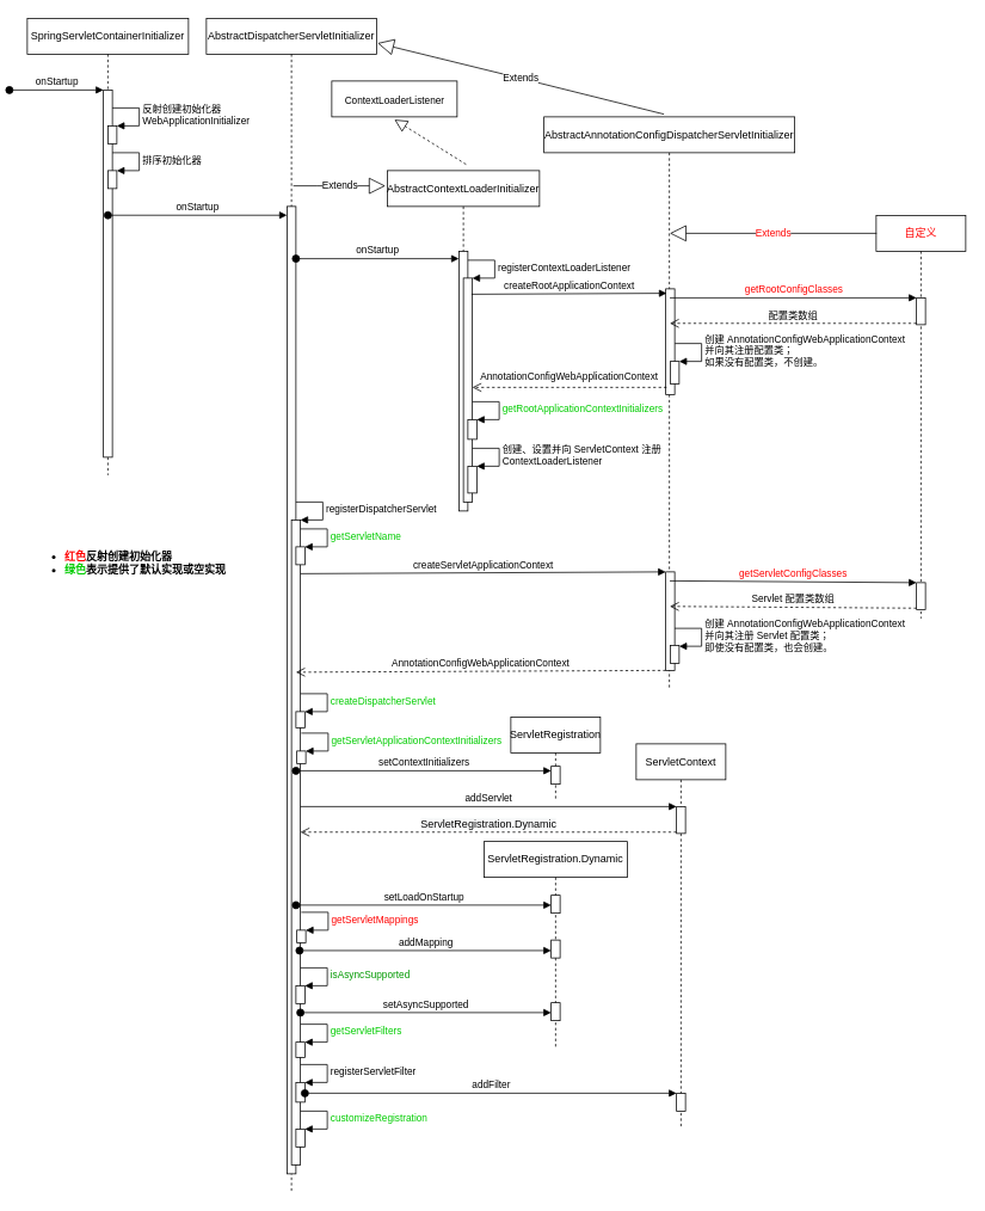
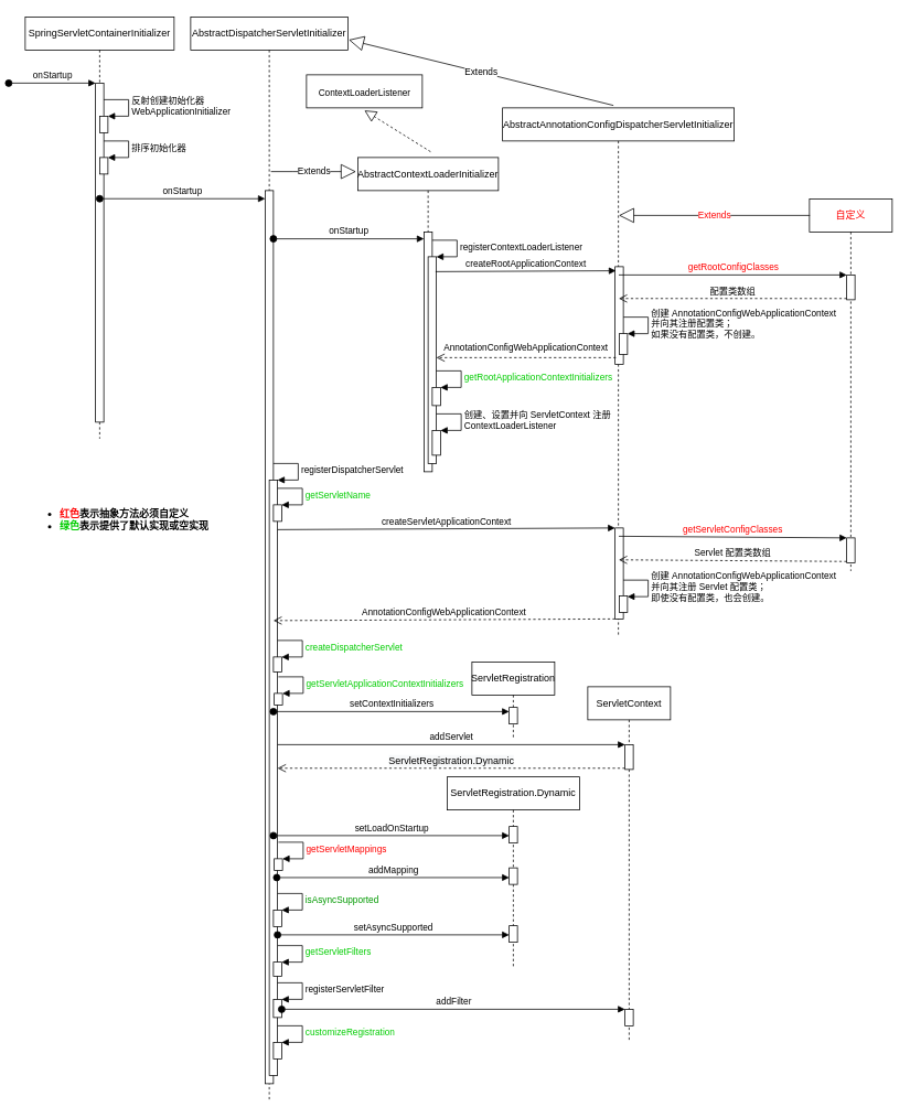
  <mxCell id="0" />
  <mxCell id="1" parent="0" />
  <mxCell id="2" value="SpringServletContainerInitializer" style="shape=umlLifeline;perimeter=lifelinePerimeter;whiteSpace=wrap;html=1;container=1;collapsible=0;recursiveResize=0;outlineConnect=0;" vertex="1" parent="1"><mxGeometry x="20" y="20" width="180" height="510" as="geometry" /></mxCell>
  <mxCell id="3" value="" style="html=1;points=[];perimeter=orthogonalPerimeter;" vertex="1" parent="2"><mxGeometry x="85" y="80" width="10" height="410" as="geometry" /></mxCell>
  <mxCell id="4" value="onStartup" style="html=1;verticalAlign=bottom;startArrow=oval;endArrow=block;startSize=8;rounded=0;" edge="1" target="3" parent="2"><mxGeometry relative="1" as="geometry"><mxPoint x="-20" y="80" as="sourcePoint" /></mxGeometry></mxCell>
  <mxCell id="5" value="" style="html=1;points=[];perimeter=orthogonalPerimeter;" vertex="1" parent="2"><mxGeometry x="90" y="120" width="10" height="20" as="geometry" /></mxCell>
  <mxCell id="6" value="反射创建初始化器&lt;br&gt;WebApplicationInitializer" style="edgeStyle=orthogonalEdgeStyle;html=1;align=left;spacingLeft=2;endArrow=block;rounded=0;entryX=1;entryY=0;" edge="1" target="5" parent="2"><mxGeometry relative="1" as="geometry"><mxPoint x="95" y="100" as="sourcePoint" /><Array as="points"><mxPoint x="125" y="100" /></Array></mxGeometry></mxCell>
  <mxCell id="7" value="" style="html=1;points=[];perimeter=orthogonalPerimeter;" vertex="1" parent="2"><mxGeometry x="90" y="170" width="10" height="20" as="geometry" /></mxCell>
  <mxCell id="8" value="排序初始化器" style="edgeStyle=orthogonalEdgeStyle;html=1;align=left;spacingLeft=2;endArrow=block;rounded=0;entryX=1;entryY=0;" edge="1" target="7" parent="2"><mxGeometry relative="1" as="geometry"><mxPoint x="95" y="150" as="sourcePoint" /><Array as="points"><mxPoint x="125" y="150" /></Array></mxGeometry></mxCell>
  <mxCell id="9" value="AbstractDispatcherServletInitializer" style="shape=umlLifeline;perimeter=lifelinePerimeter;whiteSpace=wrap;html=1;container=1;collapsible=0;recursiveResize=0;outlineConnect=0;" vertex="1" parent="1"><mxGeometry x="220" y="20" width="190" height="1310" as="geometry" /></mxCell>
  <mxCell id="10" value="" style="html=1;points=[];perimeter=orthogonalPerimeter;" vertex="1" parent="9"><mxGeometry x="90" y="210" width="10" height="1080" as="geometry" /></mxCell>
  <mxCell id="11" value="" style="html=1;points=[];perimeter=orthogonalPerimeter;" vertex="1" parent="9"><mxGeometry x="95" y="560" width="10" height="720" as="geometry" /></mxCell>
  <mxCell id="12" value="registerDispatcherServlet" style="edgeStyle=orthogonalEdgeStyle;html=1;align=left;spacingLeft=2;endArrow=block;rounded=0;entryX=1;entryY=0;" edge="1" target="11" parent="9"><mxGeometry relative="1" as="geometry"><mxPoint x="100" y="540" as="sourcePoint" /><Array as="points"><mxPoint x="130" y="540" /></Array></mxGeometry></mxCell>
  <mxCell id="13" value="" style="html=1;points=[];perimeter=orthogonalPerimeter;" vertex="1" parent="9"><mxGeometry x="100" y="590" width="10" height="20" as="geometry" /></mxCell>
  <mxCell id="14" value="&lt;font color=&quot;#00cc00&quot;&gt;getServletName&lt;/font&gt;" style="edgeStyle=orthogonalEdgeStyle;html=1;align=left;spacingLeft=2;endArrow=block;rounded=0;entryX=1;entryY=0;" edge="1" target="13" parent="9"><mxGeometry relative="1" as="geometry"><mxPoint x="105" y="570" as="sourcePoint" /><Array as="points"><mxPoint x="135" y="570" /></Array></mxGeometry></mxCell>
  <mxCell id="15" value="" style="html=1;points=[];perimeter=orthogonalPerimeter;fontColor=#000000;" vertex="1" parent="9"><mxGeometry x="100" y="774" width="10" height="18" as="geometry" /></mxCell>
  <mxCell id="16" value="&lt;font color=&quot;#00cc00&quot;&gt;createDispatcherServlet&lt;/font&gt;" style="edgeStyle=orthogonalEdgeStyle;html=1;align=left;spacingLeft=2;endArrow=block;rounded=0;entryX=1;entryY=0;fontColor=#000000;" edge="1" target="15" parent="9"><mxGeometry relative="1" as="geometry"><mxPoint x="105" y="754" as="sourcePoint" /><Array as="points"><mxPoint x="135" y="754" /></Array></mxGeometry></mxCell>
  <mxCell id="17" value="" style="html=1;points=[];perimeter=orthogonalPerimeter;fontColor=#000000;" vertex="1" parent="9"><mxGeometry x="101" y="818" width="10" height="14" as="geometry" /></mxCell>
  <mxCell id="18" value="&lt;font color=&quot;#00cc00&quot;&gt;getServletApplicationContextInitializers&lt;/font&gt;" style="edgeStyle=orthogonalEdgeStyle;html=1;align=left;spacingLeft=2;endArrow=block;rounded=0;entryX=1;entryY=0;fontColor=#000000;" edge="1" target="17" parent="9"><mxGeometry relative="1" as="geometry"><mxPoint x="106" y="798" as="sourcePoint" /><Array as="points"><mxPoint x="136" y="798" /></Array></mxGeometry></mxCell>
  <mxCell id="19" value="" style="html=1;points=[];perimeter=orthogonalPerimeter;fontColor=#000000;" vertex="1" parent="9"><mxGeometry x="101" y="1018" width="10" height="14" as="geometry" /></mxCell>
  <mxCell id="20" value="&lt;font color=&quot;#ff0000&quot;&gt;getServletMappings&lt;/font&gt;" style="edgeStyle=orthogonalEdgeStyle;html=1;align=left;spacingLeft=2;endArrow=block;rounded=0;entryX=1;entryY=0;fontColor=#000000;" edge="1" target="19" parent="9"><mxGeometry relative="1" as="geometry"><mxPoint x="106" y="998" as="sourcePoint" /><Array as="points"><mxPoint x="136" y="998" /></Array></mxGeometry></mxCell>
  <mxCell id="21" value="" style="html=1;points=[];perimeter=orthogonalPerimeter;fontColor=#000000;" vertex="1" parent="9"><mxGeometry x="100" y="1080" width="10" height="20" as="geometry" /></mxCell>
  <mxCell id="22" value="&lt;font color=&quot;#009900&quot;&gt;isAsyncSupported&lt;/font&gt;" style="edgeStyle=orthogonalEdgeStyle;html=1;align=left;spacingLeft=2;endArrow=block;rounded=0;entryX=1;entryY=0;fontColor=#000000;" edge="1" target="21" parent="9"><mxGeometry relative="1" as="geometry"><mxPoint x="105" y="1060" as="sourcePoint" /><Array as="points"><mxPoint x="135" y="1060" /></Array></mxGeometry></mxCell>
  <mxCell id="23" value="" style="html=1;points=[];perimeter=orthogonalPerimeter;fontColor=#000000;" vertex="1" parent="9"><mxGeometry x="100" y="1143" width="10" height="17" as="geometry" /></mxCell>
  <mxCell id="24" value="&lt;font color=&quot;#00cc00&quot;&gt;getServletFilters&lt;/font&gt;" style="edgeStyle=orthogonalEdgeStyle;html=1;align=left;spacingLeft=2;endArrow=block;rounded=0;entryX=1;entryY=0;fontColor=#000000;" edge="1" target="23" parent="9"><mxGeometry relative="1" as="geometry"><mxPoint x="105" y="1123" as="sourcePoint" /><Array as="points"><mxPoint x="135" y="1123" /></Array></mxGeometry></mxCell>
  <mxCell id="25" value="" style="html=1;points=[];perimeter=orthogonalPerimeter;fontColor=#000000;" vertex="1" parent="9"><mxGeometry x="100" y="1188" width="10" height="22" as="geometry" /></mxCell>
  <mxCell id="26" value="registerServletFilter" style="edgeStyle=orthogonalEdgeStyle;html=1;align=left;spacingLeft=2;endArrow=block;rounded=0;entryX=1;entryY=0;fontColor=#000000;" edge="1" target="25" parent="9"><mxGeometry relative="1" as="geometry"><mxPoint x="105" y="1168" as="sourcePoint" /><Array as="points"><mxPoint x="135" y="1168" /></Array></mxGeometry></mxCell>
  <mxCell id="27" value="" style="html=1;points=[];perimeter=orthogonalPerimeter;fontColor=#000000;" vertex="1" parent="9"><mxGeometry x="100" y="1240" width="10" height="20" as="geometry" /></mxCell>
  <mxCell id="28" value="&lt;font color=&quot;#00cc00&quot;&gt;customizeRegistration&lt;/font&gt;" style="edgeStyle=orthogonalEdgeStyle;html=1;align=left;spacingLeft=2;endArrow=block;rounded=0;entryX=1;entryY=0;fontColor=#000000;" edge="1" target="27" parent="9"><mxGeometry relative="1" as="geometry"><mxPoint x="105" y="1220" as="sourcePoint" /><Array as="points"><mxPoint x="135" y="1220" /></Array></mxGeometry></mxCell>
  <mxCell id="29" value="onStartup" style="html=1;verticalAlign=bottom;startArrow=oval;endArrow=block;startSize=8;rounded=0;exitX=0.5;exitY=0.341;exitDx=0;exitDy=0;exitPerimeter=0;" edge="1" target="10" parent="1" source="3"><mxGeometry relative="1" as="geometry"><mxPoint x="295" y="240" as="sourcePoint" /></mxGeometry></mxCell>
  <mxCell id="30" value="AbstractContextLoaderInitializer" style="shape=umlLifeline;perimeter=lifelinePerimeter;whiteSpace=wrap;html=1;container=1;collapsible=0;recursiveResize=0;outlineConnect=0;" vertex="1" parent="1"><mxGeometry x="422" y="190" width="170" height="380" as="geometry" /></mxCell>
  <mxCell id="31" value="" style="html=1;points=[];perimeter=orthogonalPerimeter;" vertex="1" parent="30"><mxGeometry x="80" y="90" width="10" height="290" as="geometry" /></mxCell>
  <mxCell id="32" value="" style="html=1;points=[];perimeter=orthogonalPerimeter;" vertex="1" parent="30"><mxGeometry x="85" y="120" width="10" height="250" as="geometry" /></mxCell>
  <mxCell id="33" value="registerContextLoaderListener" style="edgeStyle=orthogonalEdgeStyle;html=1;align=left;spacingLeft=2;endArrow=block;rounded=0;entryX=1;entryY=0;" edge="1" target="32" parent="30"><mxGeometry relative="1" as="geometry"><mxPoint x="90" y="100" as="sourcePoint" /><Array as="points"><mxPoint x="120" y="100" /></Array></mxGeometry></mxCell>
  <mxCell id="34" value="" style="html=1;points=[];perimeter=orthogonalPerimeter;" vertex="1" parent="30"><mxGeometry x="90" y="330" width="10" height="30" as="geometry" /></mxCell>
  <mxCell id="35" value="创建、设置并向 ServletContext 注册&lt;br&gt;ContextLoaderListener" style="edgeStyle=orthogonalEdgeStyle;html=1;align=left;spacingLeft=2;endArrow=block;rounded=0;entryX=1;entryY=0;" edge="1" target="34" parent="30"><mxGeometry relative="1" as="geometry"><mxPoint x="95" y="310" as="sourcePoint" /><Array as="points"><mxPoint x="125" y="310" /></Array></mxGeometry></mxCell>
  <mxCell id="36" value="" style="html=1;points=[];perimeter=orthogonalPerimeter;fontSize=18;fontColor=#000000;" vertex="1" parent="30"><mxGeometry x="90" y="278" width="10" height="22" as="geometry" /></mxCell>
  <mxCell id="37" value="&lt;font color=&quot;#00cc00&quot;&gt;getRootApplicationContextInitializers&lt;/font&gt;" style="edgeStyle=orthogonalEdgeStyle;html=1;align=left;spacingLeft=2;endArrow=block;rounded=0;entryX=1;entryY=0;fontSize=11;fontColor=#000000;" edge="1" target="36" parent="30"><mxGeometry relative="1" as="geometry"><mxPoint x="95" y="258" as="sourcePoint" /><Array as="points"><mxPoint x="125" y="258" /></Array></mxGeometry></mxCell>
  <mxCell id="38" value="onStartup" style="html=1;verticalAlign=bottom;startArrow=oval;endArrow=block;startSize=8;rounded=0;exitX=1;exitY=0.054;exitDx=0;exitDy=0;exitPerimeter=0;" edge="1" target="31" parent="1" source="10"><mxGeometry relative="1" as="geometry"><mxPoint x="340" y="250" as="sourcePoint" /></mxGeometry></mxCell>
  <mxCell id="39" value="AbstractAnnotationConfigDispatcherServletInitializer" style="shape=umlLifeline;perimeter=lifelinePerimeter;whiteSpace=wrap;html=1;container=1;collapsible=0;recursiveResize=0;outlineConnect=0;" vertex="1" parent="1"><mxGeometry x="597" y="130" width="280" height="640" as="geometry" /></mxCell>
  <mxCell id="40" value="创建 AnnotationConfigWebApplicationContext&lt;br&gt;并向其注册配置类；&lt;br&gt;如果没有配置类，不创建。" style="edgeStyle=orthogonalEdgeStyle;html=1;align=left;spacingLeft=2;endArrow=block;rounded=0;entryX=1;entryY=0;" edge="1" target="42" parent="39"><mxGeometry relative="1" as="geometry"><mxPoint x="146" y="253" as="sourcePoint" /><Array as="points"><mxPoint x="176" y="253" /></Array></mxGeometry></mxCell>
  <mxCell id="41" value="" style="html=1;points=[];perimeter=orthogonalPerimeter;" vertex="1" parent="39"><mxGeometry x="136" y="192" width="10" height="118" as="geometry" /></mxCell>
  <mxCell id="42" value="" style="html=1;points=[];perimeter=orthogonalPerimeter;" vertex="1" parent="39"><mxGeometry x="141" y="273" width="10" height="25" as="geometry" /></mxCell>
  <mxCell id="43" value="" style="html=1;points=[];perimeter=orthogonalPerimeter;fontColor=#000000;" vertex="1" parent="39"><mxGeometry x="136" y="508" width="10" height="110" as="geometry" /></mxCell>
  <mxCell id="44" value="" style="html=1;points=[];perimeter=orthogonalPerimeter;fontColor=#000000;" vertex="1" parent="39"><mxGeometry x="141" y="590" width="10" height="20" as="geometry" /></mxCell>
  <mxCell id="45" value="创建 AnnotationConfigWebApplicationContext&lt;br&gt;并向其注册&amp;nbsp;Servlet&amp;nbsp;配置类；&lt;br&gt;即使没有配置类，也会创建。" style="edgeStyle=orthogonalEdgeStyle;html=1;align=left;spacingLeft=2;endArrow=block;rounded=0;entryX=1;entryY=0;fontColor=#000000;" edge="1" parent="39"><mxGeometry relative="1" as="geometry"><mxPoint x="146" y="571" as="sourcePoint" /><Array as="points"><mxPoint x="176" y="571" /></Array><mxPoint x="151" y="591" as="targetPoint" /></mxGeometry></mxCell>
  <mxCell id="46" value="createRootApplicationContext" style="html=1;verticalAlign=bottom;endArrow=block;entryX=0.1;entryY=0.042;rounded=0;exitX=0.9;exitY=0.072;exitDx=0;exitDy=0;exitPerimeter=0;entryDx=0;entryDy=0;entryPerimeter=0;" edge="1" target="41" parent="1" source="32"><mxGeometry relative="1" as="geometry"><mxPoint x="535" y="330" as="sourcePoint" /><mxPoint x="723" y="330" as="targetPoint" /></mxGeometry></mxCell>
  <mxCell id="47" value="&lt;span style=&quot;text-align: left;&quot;&gt;AnnotationConfigWebApplicationContext&lt;/span&gt;" style="html=1;verticalAlign=bottom;endArrow=open;dashed=1;endSize=8;exitX=0.1;exitY=0.932;rounded=0;exitDx=0;exitDy=0;exitPerimeter=0;" edge="1" source="41" parent="1" target="32"><mxGeometry y="-3" relative="1" as="geometry"><mxPoint x="610" y="386" as="targetPoint" /><mxPoint x="723" y="433.5" as="sourcePoint" /><mxPoint as="offset" /></mxGeometry></mxCell>
  <mxCell id="48" value="自定义" style="shape=umlLifeline;perimeter=lifelinePerimeter;whiteSpace=wrap;html=1;container=1;collapsible=0;recursiveResize=0;outlineConnect=0;fontColor=#FF0000;" vertex="1" parent="1"><mxGeometry x="968" y="240" width="100" height="450" as="geometry" /></mxCell>
  <mxCell id="49" value="" style="html=1;points=[];perimeter=orthogonalPerimeter;" vertex="1" parent="48"><mxGeometry x="45" y="92" width="10" height="30" as="geometry" /></mxCell>
  <mxCell id="50" value="" style="html=1;points=[];perimeter=orthogonalPerimeter;fontColor=#000000;" vertex="1" parent="48"><mxGeometry x="45" y="410" width="10" height="30" as="geometry" /></mxCell>
  <mxCell id="51" value="createServletApplicationContext" style="html=1;verticalAlign=bottom;endArrow=block;entryX=0;entryY=0;rounded=0;fontColor=#000000;" edge="1" target="43" parent="1"><mxGeometry relative="1" as="geometry"><mxPoint x="325" y="640" as="sourcePoint" /></mxGeometry></mxCell>
  <mxCell id="52" value="&lt;font color=&quot;#ff0000&quot;&gt;getServletConfigClasses&lt;/font&gt;" style="html=1;verticalAlign=bottom;endArrow=block;entryX=0;entryY=0;rounded=0;fontColor=#000000;" edge="1" target="50" parent="1"><mxGeometry relative="1" as="geometry"><mxPoint x="737.5" y="648" as="sourcePoint" /></mxGeometry></mxCell>
  <mxCell id="53" value="&lt;span style=&quot;text-align: left;&quot;&gt;Servlet&amp;nbsp;配置类数组&lt;/span&gt;" style="html=1;verticalAlign=bottom;endArrow=open;dashed=1;endSize=8;exitX=0;exitY=0.95;rounded=0;fontColor=#000000;" edge="1" source="50" parent="1"><mxGeometry relative="1" as="geometry"><mxPoint x="737.5" y="676.5" as="targetPoint" /></mxGeometry></mxCell>
  <mxCell id="54" value="&lt;span style=&quot;text-align: left;&quot;&gt;AnnotationConfigWebApplicationContext&lt;/span&gt;" style="html=1;verticalAlign=bottom;endArrow=open;dashed=1;endSize=8;rounded=0;fontColor=#000000;" edge="1" source="43" parent="1"><mxGeometry relative="1" as="geometry"><mxPoint x="320" y="750" as="targetPoint" /><mxPoint x="720" y="746" as="sourcePoint" /></mxGeometry></mxCell>
  <mxCell id="55" value="ServletRegistration.Dynamic" style="shape=umlLifeline;perimeter=lifelinePerimeter;whiteSpace=wrap;html=1;container=1;collapsible=0;recursiveResize=0;outlineConnect=0;fontColor=#000000;" vertex="1" parent="1"><mxGeometry x="530" y="939" width="160" height="230" as="geometry" /></mxCell>
  <mxCell id="56" value="" style="html=1;points=[];perimeter=orthogonalPerimeter;fontColor=#000000;" vertex="1" parent="55"><mxGeometry x="75" y="60" width="10" height="20" as="geometry" /></mxCell>
  <mxCell id="57" value="" style="html=1;points=[];perimeter=orthogonalPerimeter;fontColor=#000000;" vertex="1" parent="55"><mxGeometry x="75" y="110" width="10" height="20" as="geometry" /></mxCell>
  <mxCell id="58" value="" style="html=1;points=[];perimeter=orthogonalPerimeter;fontColor=#000000;" vertex="1" parent="55"><mxGeometry x="75" y="180" width="10" height="20" as="geometry" /></mxCell>
  <mxCell id="59" value="setLoadOnStartup" style="html=1;verticalAlign=bottom;startArrow=oval;endArrow=block;startSize=8;rounded=0;fontColor=#000000;" edge="1" target="56" parent="1"><mxGeometry relative="1" as="geometry"><mxPoint x="320" y="1010" as="sourcePoint" /></mxGeometry></mxCell>
  <mxCell id="60" value="addMapping" style="html=1;verticalAlign=bottom;startArrow=oval;endArrow=block;startSize=8;rounded=0;fontColor=#000000;exitX=0.9;exitY=0.775;exitDx=0;exitDy=0;exitPerimeter=0;" edge="1" target="57" parent="1"><mxGeometry relative="1" as="geometry"><mxPoint x="324" y="1060.75" as="sourcePoint" /></mxGeometry></mxCell>
  <mxCell id="61" value="setAsyncSupported" style="html=1;verticalAlign=bottom;startArrow=oval;endArrow=block;startSize=8;rounded=0;fontColor=#000000;" edge="1" target="58" parent="1"><mxGeometry relative="1" as="geometry"><mxPoint x="325" y="1130" as="sourcePoint" /></mxGeometry></mxCell>
  <mxCell id="62" value="ServletRegistration" style="shape=umlLifeline;perimeter=lifelinePerimeter;whiteSpace=wrap;html=1;container=1;collapsible=0;recursiveResize=0;outlineConnect=0;fontColor=#000000;" vertex="1" parent="1"><mxGeometry x="560" y="800" width="100" height="93" as="geometry" /></mxCell>
  <mxCell id="63" value="" style="html=1;points=[];perimeter=orthogonalPerimeter;fontColor=#000000;" vertex="1" parent="62"><mxGeometry x="45" y="55" width="10" height="20" as="geometry" /></mxCell>
  <mxCell id="64" value="setContextInitializers" style="html=1;verticalAlign=bottom;startArrow=oval;endArrow=block;startSize=8;rounded=0;fontColor=#000000;" edge="1" target="63" parent="1"><mxGeometry relative="1" as="geometry"><mxPoint x="320" y="860" as="sourcePoint" /></mxGeometry></mxCell>
  <mxCell id="65" value="&lt;span style=&quot;font-size: 12px; background-color: rgb(248, 249, 250);&quot;&gt;ServletRegistration.Dynamic&lt;/span&gt;" style="html=1;verticalAlign=bottom;endArrow=open;dashed=1;endSize=8;exitX=0;exitY=0.95;rounded=0;fontColor=#000000;" edge="1" source="74" parent="1"><mxGeometry relative="1" as="geometry"><mxPoint x="325" y="928.5" as="targetPoint" /></mxGeometry></mxCell>
  <mxCell id="66" value="addServlet" style="html=1;verticalAlign=bottom;endArrow=block;entryX=0;entryY=0;rounded=0;fontColor=#000000;" edge="1" target="74" parent="1"><mxGeometry relative="1" as="geometry"><mxPoint x="325" y="900" as="sourcePoint" /></mxGeometry></mxCell>
  <mxCell id="67" value="addFilter" style="html=1;verticalAlign=bottom;startArrow=oval;endArrow=block;startSize=8;rounded=0;fontColor=#000000;" edge="1" target="75" parent="1" source="25"><mxGeometry relative="1" as="geometry"><mxPoint x="685" y="1200" as="sourcePoint" /></mxGeometry></mxCell>
  <mxCell id="68" value="Extends" style="endArrow=block;endSize=16;endFill=0;html=1;rounded=0;fontColor=#FF0000;" edge="1" parent="1"><mxGeometry width="160" relative="1" as="geometry"><mxPoint x="968.5" y="260" as="sourcePoint" /><mxPoint x="737.5" y="260" as="targetPoint" /><Array as="points"><mxPoint x="859" y="260" /></Array></mxGeometry></mxCell>
  <mxCell id="69" value="Extends" style="endArrow=block;endSize=16;endFill=0;html=1;rounded=0;fontColor=#000000;entryX=1;entryY=0.016;entryDx=0;entryDy=0;entryPerimeter=0;" edge="1" parent="1"><mxGeometry width="160" relative="1" as="geometry"><mxPoint x="731" y="127" as="sourcePoint" /><mxPoint x="411" y="47.64" as="targetPoint" /><Array as="points"><mxPoint x="571" y="87" /></Array></mxGeometry></mxCell>
  <mxCell id="70" value="Extends" style="endArrow=block;endSize=16;endFill=0;html=1;rounded=0;fontColor=#000000;" edge="1" parent="1"><mxGeometry width="160" relative="1" as="geometry"><mxPoint x="317" y="207" as="sourcePoint" /><mxPoint x="420" y="207" as="targetPoint" /><Array as="points"><mxPoint x="343" y="207" /></Array></mxGeometry></mxCell>
  <mxCell id="71" value="&lt;font color=&quot;#ff0000&quot;&gt;getRootConfigClasses&lt;/font&gt;" style="html=1;verticalAlign=bottom;endArrow=block;entryX=0;entryY=0;rounded=0;" edge="1" target="49" parent="1"><mxGeometry relative="1" as="geometry"><mxPoint x="737.5" y="332" as="sourcePoint" /></mxGeometry></mxCell>
  <mxCell id="72" value="配置类数组" style="html=1;verticalAlign=bottom;endArrow=open;dashed=1;endSize=8;exitX=0;exitY=0.95;rounded=0;" edge="1" source="49" parent="1"><mxGeometry relative="1" as="geometry"><mxPoint x="737.5" y="360.5" as="targetPoint" /></mxGeometry></mxCell>
  <mxCell id="73" value="ServletContext" style="shape=umlLifeline;perimeter=lifelinePerimeter;whiteSpace=wrap;html=1;container=1;collapsible=0;recursiveResize=0;outlineConnect=0;fontColor=#000000;" vertex="1" parent="1"><mxGeometry x="700" y="830" width="100" height="430" as="geometry" /></mxCell>
  <mxCell id="74" value="" style="html=1;points=[];perimeter=orthogonalPerimeter;fontColor=#000000;" vertex="1" parent="73"><mxGeometry x="45" y="70" width="10" height="30" as="geometry" /></mxCell>
  <mxCell id="75" value="" style="html=1;points=[];perimeter=orthogonalPerimeter;fontColor=#000000;" vertex="1" parent="73"><mxGeometry x="45" y="390" width="10" height="20" as="geometry" /></mxCell>
- <mxCell id="76" value="&lt;p style=&quot;font-size: 18px;&quot;&gt;&lt;/p&gt;&lt;ul&gt;&lt;li&gt;&lt;b&gt;&lt;font color=&quot;#ff0000&quot;&gt;红色&lt;/font&gt;反射创建初始化器&lt;/b&gt;&lt;/li&gt;&lt;li&gt;&lt;b&gt;&lt;font color=&quot;#00cc00&quot;&gt;绿色&lt;/font&gt;表示提供了默认实现或空实现&lt;/b&gt;&lt;/li&gt;&lt;/ul&gt;&lt;p&gt;&lt;/p&gt;" style="text;html=1;strokeColor=none;fillColor=none;align=left;verticalAlign=middle;whiteSpace=wrap;rounded=0;fontColor=#000000;" vertex="1" parent="1"><mxGeometry x="20" y="610" width="280" height="30" as="geometry" /></mxCell>
+ <mxCell id="76" value="&lt;p style=&quot;font-size: 18px;&quot;&gt;&lt;/p&gt;&lt;ul&gt;&lt;li&gt;&lt;b&gt;&lt;font color=&quot;#ff0000&quot;&gt;红色&lt;/font&gt;表示抽象方法必须自定义&lt;/b&gt;&lt;/li&gt;&lt;li&gt;&lt;b&gt;&lt;font color=&quot;#00cc00&quot;&gt;绿色&lt;/font&gt;表示提供了默认实现或空实现&lt;/b&gt;&lt;/li&gt;&lt;/ul&gt;&lt;p&gt;&lt;/p&gt;" style="text;html=1;strokeColor=none;fillColor=none;align=left;verticalAlign=middle;whiteSpace=wrap;rounded=0;fontColor=#000000;" vertex="1" parent="1"><mxGeometry x="20" y="610" width="280" height="30" as="geometry" /></mxCell>
  <mxCell id="77" value="" style="endArrow=block;dashed=1;endFill=0;endSize=12;html=1;rounded=0;fontSize=18;fontColor=#00CC00;entryX=0.5;entryY=1;entryDx=0;entryDy=0;" edge="1" parent="1"><mxGeometry width="160" relative="1" as="geometry"><mxPoint x="510" y="183" as="sourcePoint" /><mxPoint x="430" y="133" as="targetPoint" /></mxGeometry></mxCell>
  <mxCell id="78" value="&lt;span style=&quot;color: rgb(0, 0, 0); font-size: 11px; text-align: left; background-color: rgb(255, 255, 255);&quot;&gt;ContextLoaderListener&lt;/span&gt;" style="html=1;fontSize=18;fontColor=#00CC00;" vertex="1" parent="1"><mxGeometry x="360" y="90" width="140" height="40" as="geometry" /></mxCell>
